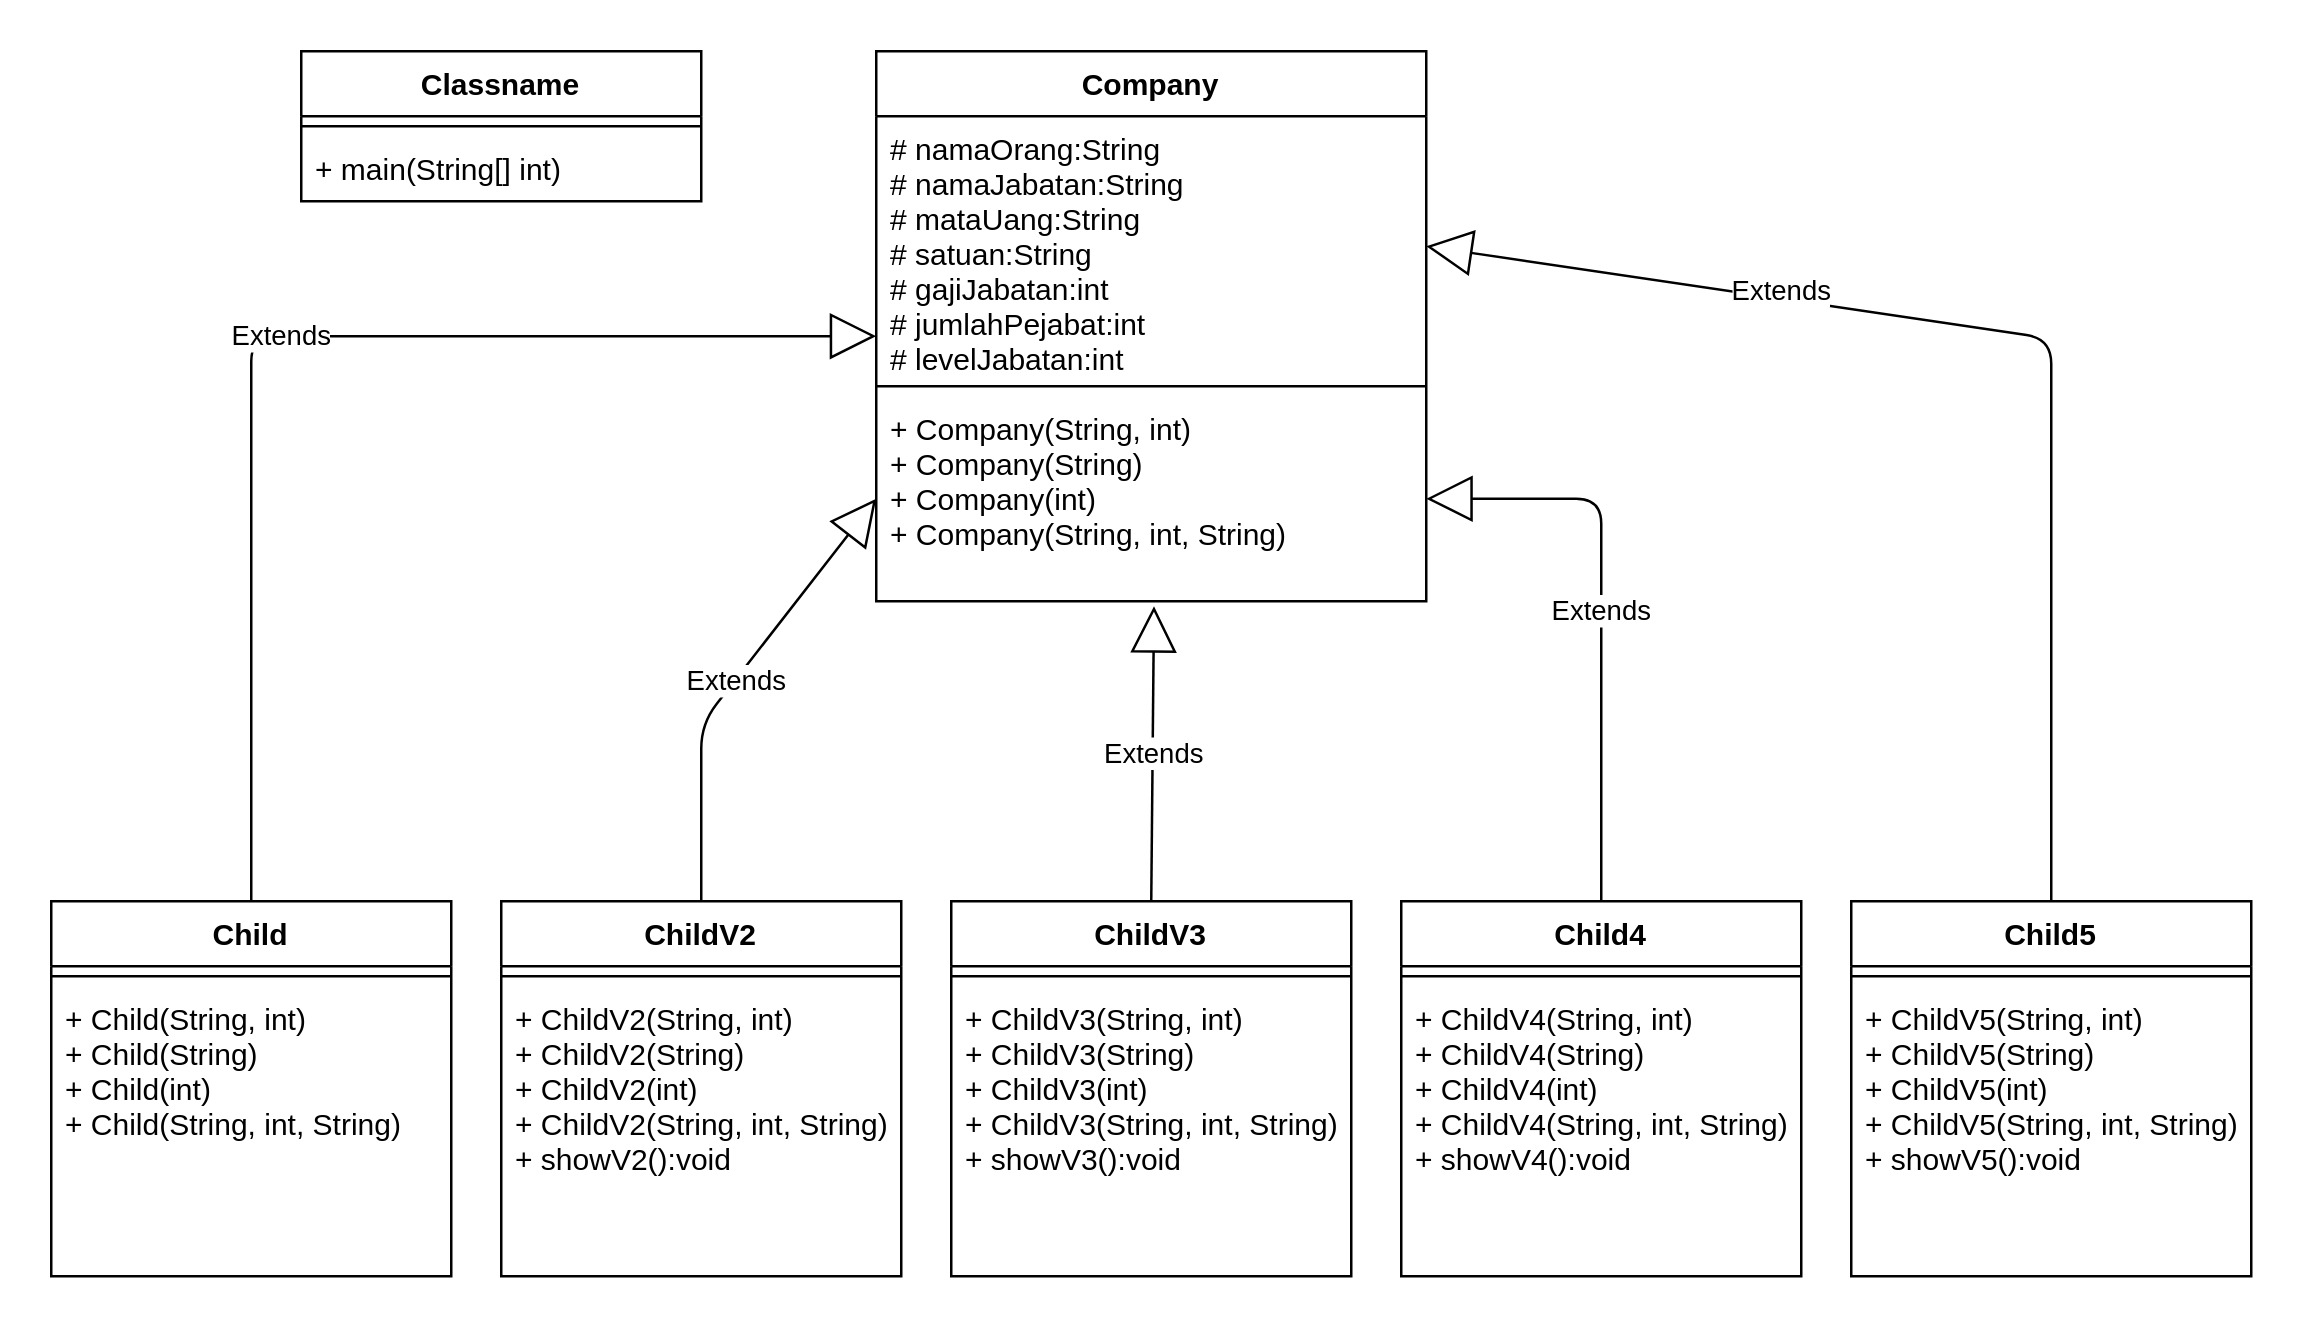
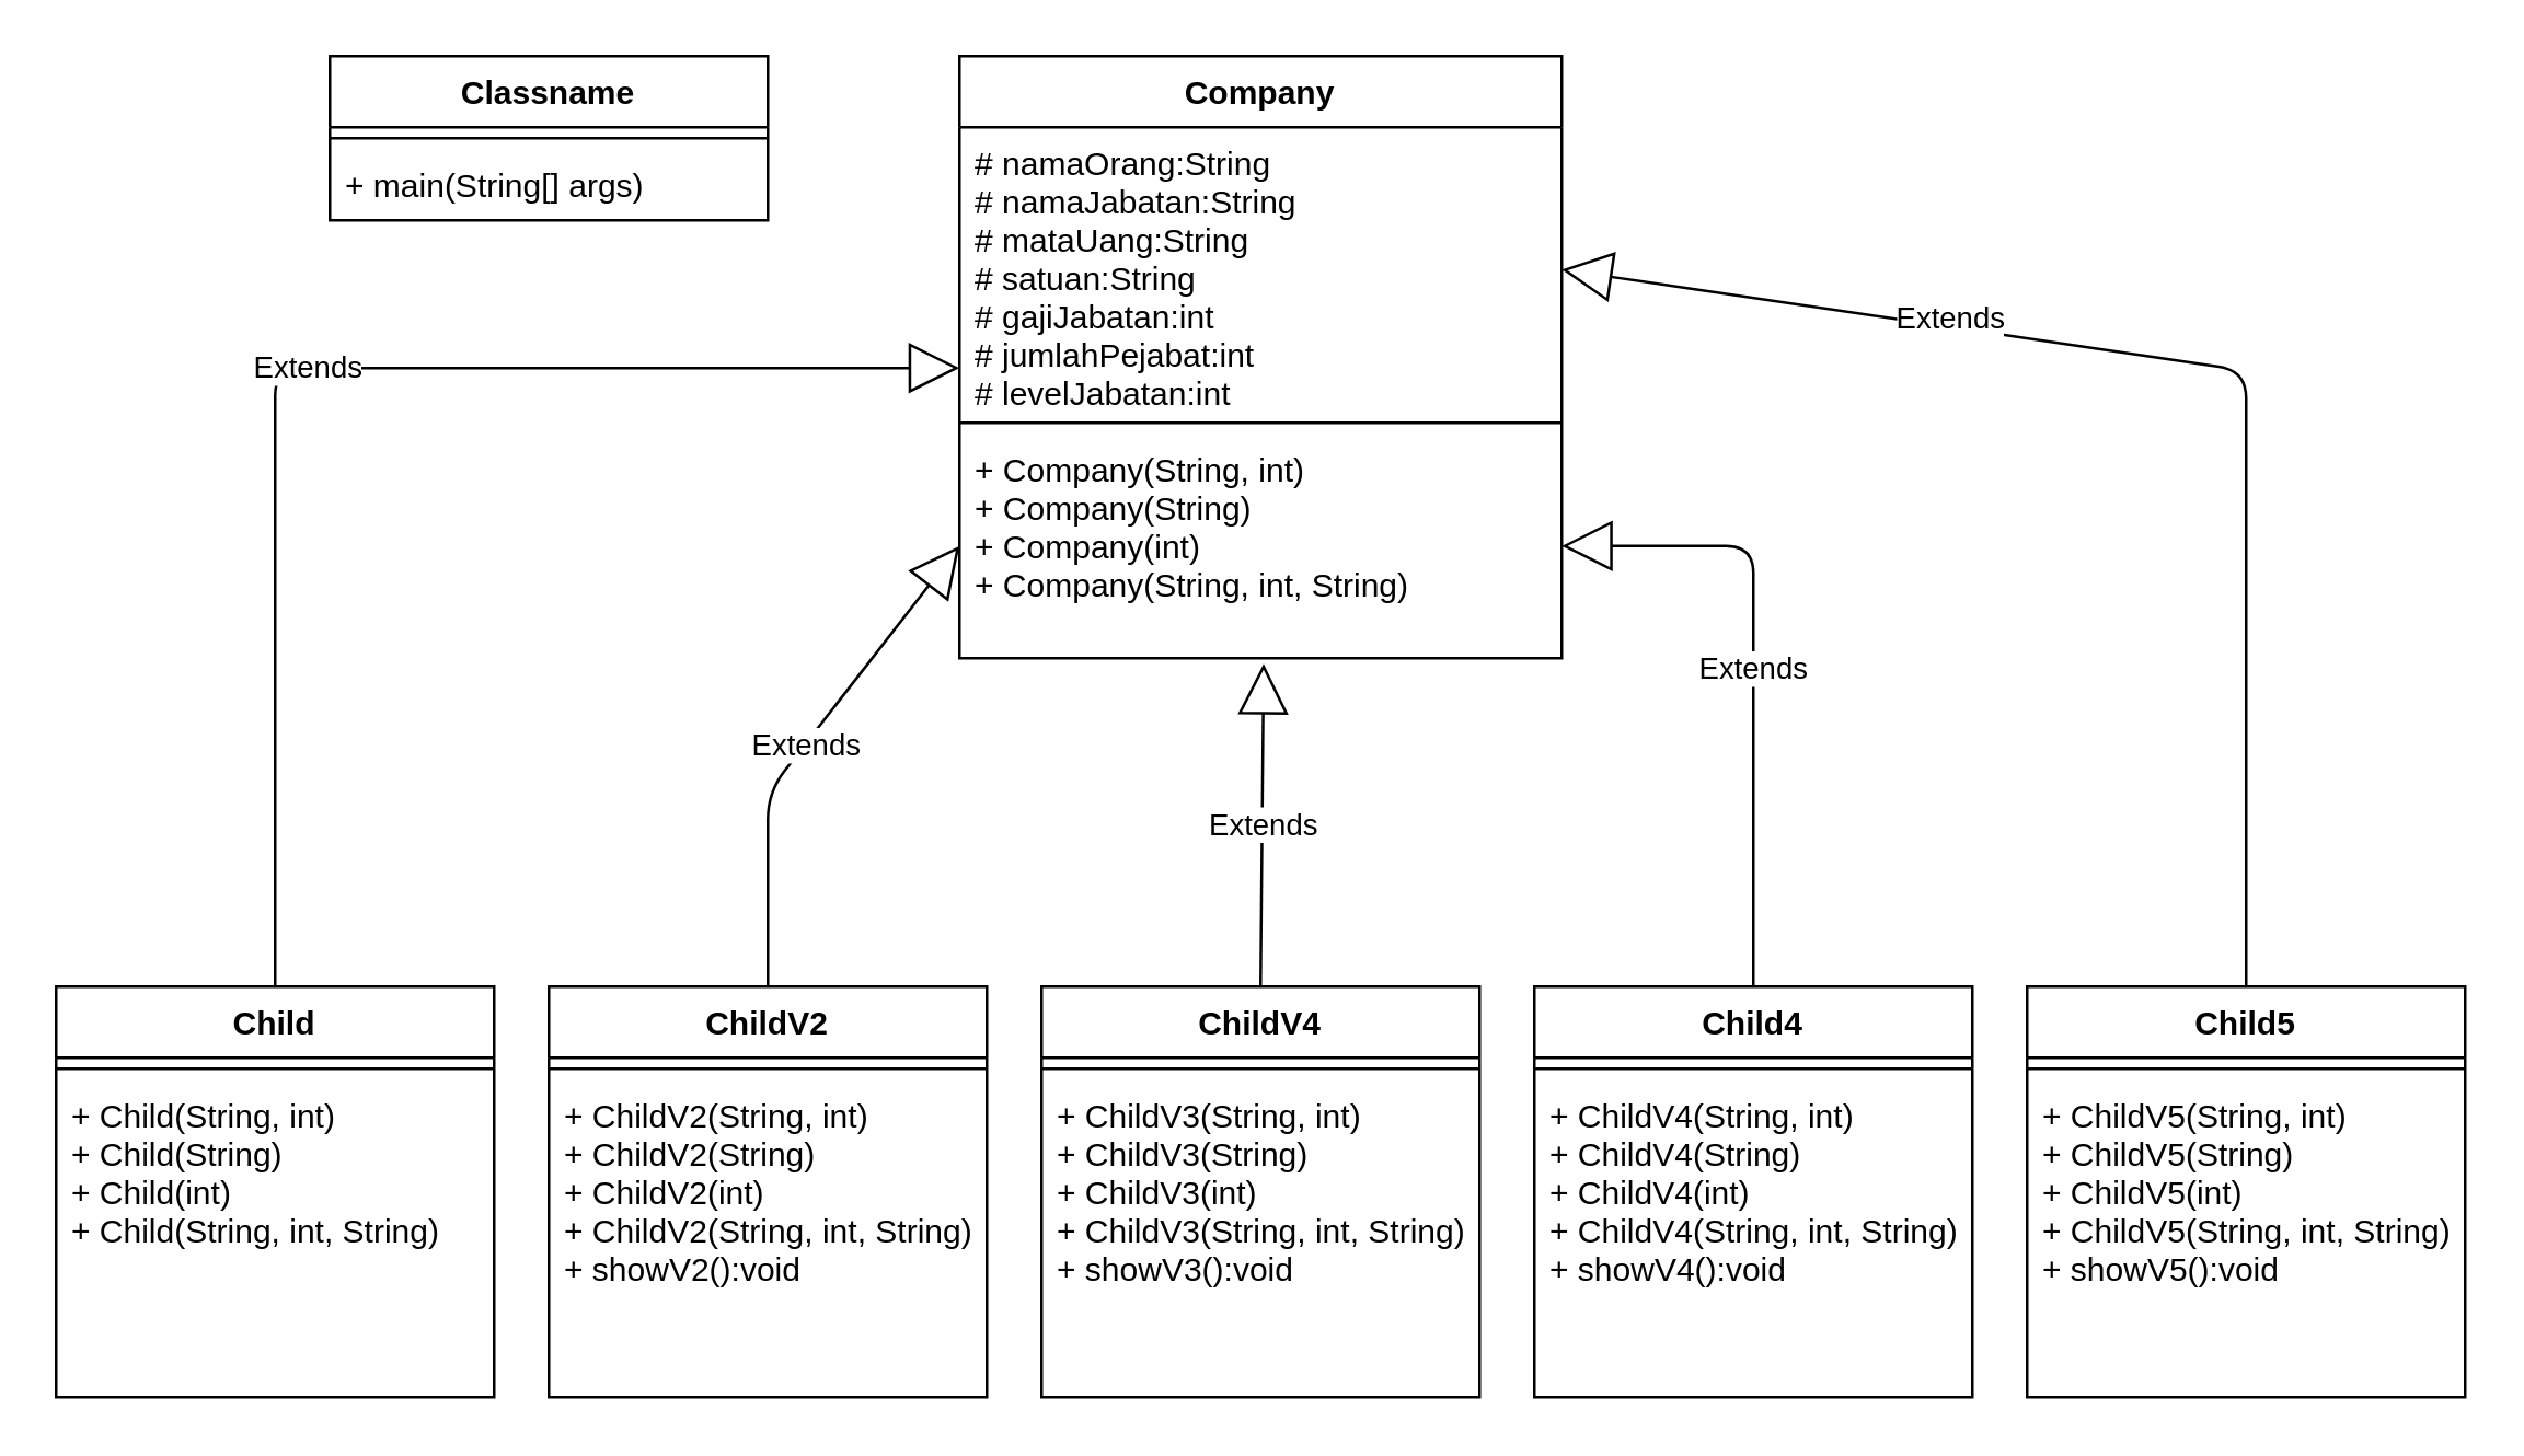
  <mxCell id="0" />
  <mxCell id="1" parent="0" />
  <mxCell id="2" value="Company" style="swimlane;fontStyle=1;align=center;verticalAlign=top;childLayout=stackLayout;horizontal=1;startSize=26;horizontalStack=0;resizeParent=1;resizeParentMax=0;resizeLast=0;collapsible=1;marginBottom=0;" vertex="1" parent="1"><mxGeometry x="350" y="20" width="220" height="220" as="geometry" /></mxCell>
  <mxCell id="3" value="# namaOrang:String&#10;# namaJabatan:String&#10;# mataUang:String&#10;# satuan:String&#10;# gajiJabatan:int&#10;# jumlahPejabat:int&#10;# levelJabatan:int" style="text;strokeColor=none;fillColor=none;align=left;verticalAlign=top;spacingLeft=4;spacingRight=4;overflow=hidden;rotatable=0;points=[[0,0.5],[1,0.5]];portConstraint=eastwest;" vertex="1" parent="2"><mxGeometry y="26" width="220" height="104" as="geometry" /></mxCell>
  <mxCell id="4" value="" style="line;strokeWidth=1;fillColor=none;align=left;verticalAlign=middle;spacingTop=-1;spacingLeft=3;spacingRight=3;rotatable=0;labelPosition=right;points=[];portConstraint=eastwest;" vertex="1" parent="2"><mxGeometry y="130" width="220" height="8" as="geometry" /></mxCell>
  <mxCell id="5" value="+ Company(String, int)&#10;+ Company(String)&#10;+ Company(int)&#10;+ Company(String, int, String)" style="text;strokeColor=none;fillColor=none;align=left;verticalAlign=top;spacingLeft=4;spacingRight=4;overflow=hidden;rotatable=0;points=[[0,0.5],[1,0.5]];portConstraint=eastwest;" vertex="1" parent="2"><mxGeometry y="138" width="220" height="82" as="geometry" /></mxCell>
  <mxCell id="6" value="ChildV2" style="swimlane;fontStyle=1;align=center;verticalAlign=top;childLayout=stackLayout;horizontal=1;startSize=26;horizontalStack=0;resizeParent=1;resizeParentMax=0;resizeLast=0;collapsible=1;marginBottom=0;" vertex="1" parent="1"><mxGeometry x="200" y="360" width="160" height="150" as="geometry" /></mxCell>
  <mxCell id="7" value="" style="line;strokeWidth=1;fillColor=none;align=left;verticalAlign=middle;spacingTop=-1;spacingLeft=3;spacingRight=3;rotatable=0;labelPosition=right;points=[];portConstraint=eastwest;" vertex="1" parent="6"><mxGeometry y="26" width="160" height="8" as="geometry" /></mxCell>
  <mxCell id="8" value="+ ChildV2(String, int)&#10;+ ChildV2(String)&#10;+ ChildV2(int)&#10;+ ChildV2(String, int, String)&#10;+ showV2():void" style="text;strokeColor=none;fillColor=none;align=left;verticalAlign=top;spacingLeft=4;spacingRight=4;overflow=hidden;rotatable=0;points=[[0,0.5],[1,0.5]];portConstraint=eastwest;" vertex="1" parent="6"><mxGeometry y="34" width="160" height="116" as="geometry" /></mxCell>
  <mxCell id="9" value="Child" style="swimlane;fontStyle=1;align=center;verticalAlign=top;childLayout=stackLayout;horizontal=1;startSize=26;horizontalStack=0;resizeParent=1;resizeParentMax=0;resizeLast=0;collapsible=1;marginBottom=0;" vertex="1" parent="1"><mxGeometry x="20" y="360" width="160" height="150" as="geometry" /></mxCell>
  <mxCell id="10" value="" style="line;strokeWidth=1;fillColor=none;align=left;verticalAlign=middle;spacingTop=-1;spacingLeft=3;spacingRight=3;rotatable=0;labelPosition=right;points=[];portConstraint=eastwest;" vertex="1" parent="9"><mxGeometry y="26" width="160" height="8" as="geometry" /></mxCell>
  <mxCell id="11" value="+ Child(String, int)&#10;+ Child(String)&#10;+ Child(int)&#10;+ Child(String, int, String)" style="text;strokeColor=none;fillColor=none;align=left;verticalAlign=top;spacingLeft=4;spacingRight=4;overflow=hidden;rotatable=0;points=[[0,0.5],[1,0.5]];portConstraint=eastwest;" vertex="1" parent="9"><mxGeometry y="34" width="160" height="116" as="geometry" /></mxCell>
- <mxCell id="12" value="ChildV3" style="swimlane;fontStyle=1;align=center;verticalAlign=top;childLayout=stackLayout;horizontal=1;startSize=26;horizontalStack=0;resizeParent=1;resizeParentMax=0;resizeLast=0;collapsible=1;marginBottom=0;" vertex="1" parent="1"><mxGeometry x="380" y="360" width="160" height="150" as="geometry" /></mxCell>
+ <mxCell id="12" value="ChildV4" style="swimlane;fontStyle=1;align=center;verticalAlign=top;childLayout=stackLayout;horizontal=1;startSize=26;horizontalStack=0;resizeParent=1;resizeParentMax=0;resizeLast=0;collapsible=1;marginBottom=0;" vertex="1" parent="1"><mxGeometry x="380" y="360" width="160" height="150" as="geometry" /></mxCell>
  <mxCell id="13" value="" style="line;strokeWidth=1;fillColor=none;align=left;verticalAlign=middle;spacingTop=-1;spacingLeft=3;spacingRight=3;rotatable=0;labelPosition=right;points=[];portConstraint=eastwest;" vertex="1" parent="12"><mxGeometry y="26" width="160" height="8" as="geometry" /></mxCell>
  <mxCell id="14" value="+ ChildV3(String, int)&#10;+ ChildV3(String)&#10;+ ChildV3(int)&#10;+ ChildV3(String, int, String)&#10;+ showV3():void" style="text;strokeColor=none;fillColor=none;align=left;verticalAlign=top;spacingLeft=4;spacingRight=4;overflow=hidden;rotatable=0;points=[[0,0.5],[1,0.5]];portConstraint=eastwest;" vertex="1" parent="12"><mxGeometry y="34" width="160" height="116" as="geometry" /></mxCell>
  <mxCell id="15" value="Child4" style="swimlane;fontStyle=1;align=center;verticalAlign=top;childLayout=stackLayout;horizontal=1;startSize=26;horizontalStack=0;resizeParent=1;resizeParentMax=0;resizeLast=0;collapsible=1;marginBottom=0;" vertex="1" parent="1"><mxGeometry x="560" y="360" width="160" height="150" as="geometry" /></mxCell>
  <mxCell id="16" value="" style="line;strokeWidth=1;fillColor=none;align=left;verticalAlign=middle;spacingTop=-1;spacingLeft=3;spacingRight=3;rotatable=0;labelPosition=right;points=[];portConstraint=eastwest;" vertex="1" parent="15"><mxGeometry y="26" width="160" height="8" as="geometry" /></mxCell>
  <mxCell id="17" value="+ ChildV4(String, int)&#10;+ ChildV4(String)&#10;+ ChildV4(int)&#10;+ ChildV4(String, int, String)&#10;+ showV4():void" style="text;strokeColor=none;fillColor=none;align=left;verticalAlign=top;spacingLeft=4;spacingRight=4;overflow=hidden;rotatable=0;points=[[0,0.5],[1,0.5]];portConstraint=eastwest;" vertex="1" parent="15"><mxGeometry y="34" width="160" height="116" as="geometry" /></mxCell>
  <mxCell id="18" value="Child5" style="swimlane;fontStyle=1;align=center;verticalAlign=top;childLayout=stackLayout;horizontal=1;startSize=26;horizontalStack=0;resizeParent=1;resizeParentMax=0;resizeLast=0;collapsible=1;marginBottom=0;" vertex="1" parent="1"><mxGeometry x="740" y="360" width="160" height="150" as="geometry" /></mxCell>
  <mxCell id="19" value="" style="line;strokeWidth=1;fillColor=none;align=left;verticalAlign=middle;spacingTop=-1;spacingLeft=3;spacingRight=3;rotatable=0;labelPosition=right;points=[];portConstraint=eastwest;" vertex="1" parent="18"><mxGeometry y="26" width="160" height="8" as="geometry" /></mxCell>
  <mxCell id="20" value="+ ChildV5(String, int)&#10;+ ChildV5(String)&#10;+ ChildV5(int)&#10;+ ChildV5(String, int, String)&#10;+ showV5():void" style="text;strokeColor=none;fillColor=none;align=left;verticalAlign=top;spacingLeft=4;spacingRight=4;overflow=hidden;rotatable=0;points=[[0,0.5],[1,0.5]];portConstraint=eastwest;" vertex="1" parent="18"><mxGeometry y="34" width="160" height="116" as="geometry" /></mxCell>
  <mxCell id="21" value="Extends" style="endArrow=block;endSize=16;endFill=0;html=1;exitX=0.5;exitY=0;exitDx=0;exitDy=0;entryX=0;entryY=0.846;entryDx=0;entryDy=0;entryPerimeter=0;" edge="1" parent="1" source="9" target="3"><mxGeometry width="160" relative="1" as="geometry"><mxPoint x="10" y="250" as="sourcePoint" /><mxPoint x="170" y="250" as="targetPoint" /><Array as="points"><mxPoint x="100" y="134" /></Array></mxGeometry></mxCell>
  <mxCell id="22" value="Extends" style="endArrow=block;endSize=16;endFill=0;html=1;entryX=0;entryY=0.5;entryDx=0;entryDy=0;exitX=0.5;exitY=0;exitDx=0;exitDy=0;" edge="1" parent="1" source="6" target="5"><mxGeometry width="160" relative="1" as="geometry"><mxPoint x="190" y="340" as="sourcePoint" /><mxPoint x="350" y="340" as="targetPoint" /><Array as="points"><mxPoint x="280" y="289" /></Array></mxGeometry></mxCell>
  <mxCell id="23" value="Extends" style="endArrow=block;endSize=16;endFill=0;html=1;entryX=1;entryY=0.5;entryDx=0;entryDy=0;exitX=0.5;exitY=0;exitDx=0;exitDy=0;" edge="1" parent="1" source="15" target="5"><mxGeometry width="160" relative="1" as="geometry"><mxPoint x="480" y="560" as="sourcePoint" /><mxPoint x="640" y="560" as="targetPoint" /><Array as="points"><mxPoint x="640" y="289" /><mxPoint x="640" y="199" /></Array></mxGeometry></mxCell>
  <mxCell id="24" value="Extends" style="endArrow=block;endSize=16;endFill=0;html=1;exitX=0.5;exitY=0;exitDx=0;exitDy=0;entryX=1;entryY=0.5;entryDx=0;entryDy=0;" edge="1" parent="1" source="18" target="3"><mxGeometry x="0.401" y="-3" width="160" relative="1" as="geometry"><mxPoint x="740" y="270" as="sourcePoint" /><mxPoint x="900" y="270" as="targetPoint" /><Array as="points"><mxPoint x="820" y="135" /></Array><mxPoint as="offset" /></mxGeometry></mxCell>
  <mxCell id="25" value="Extends" style="endArrow=block;endSize=16;endFill=0;html=1;entryX=0.505;entryY=1.024;entryDx=0;entryDy=0;entryPerimeter=0;exitX=0.5;exitY=0;exitDx=0;exitDy=0;" edge="1" parent="1" source="12" target="5"><mxGeometry width="160" relative="1" as="geometry"><mxPoint x="410" y="580" as="sourcePoint" /><mxPoint x="570" y="580" as="targetPoint" /></mxGeometry></mxCell>
  <mxCell id="26" value="Classname" style="swimlane;fontStyle=1;align=center;verticalAlign=top;childLayout=stackLayout;horizontal=1;startSize=26;horizontalStack=0;resizeParent=1;resizeParentMax=0;resizeLast=0;collapsible=1;marginBottom=0;" vertex="1" parent="1"><mxGeometry x="120" y="20" width="160" height="60" as="geometry" /></mxCell>
  <mxCell id="27" value="" style="line;strokeWidth=1;fillColor=none;align=left;verticalAlign=middle;spacingTop=-1;spacingLeft=3;spacingRight=3;rotatable=0;labelPosition=right;points=[];portConstraint=eastwest;" vertex="1" parent="26"><mxGeometry y="26" width="160" height="8" as="geometry" /></mxCell>
- <mxCell id="28" value="+ main(String[] int)" style="text;strokeColor=none;fillColor=none;align=left;verticalAlign=top;spacingLeft=4;spacingRight=4;overflow=hidden;rotatable=0;points=[[0,0.5],[1,0.5]];portConstraint=eastwest;" vertex="1" parent="26"><mxGeometry y="34" width="160" height="26" as="geometry" /></mxCell>
+ <mxCell id="28" value="+ main(String[] args)" style="text;strokeColor=none;fillColor=none;align=left;verticalAlign=top;spacingLeft=4;spacingRight=4;overflow=hidden;rotatable=0;points=[[0,0.5],[1,0.5]];portConstraint=eastwest;" vertex="1" parent="26"><mxGeometry y="34" width="160" height="26" as="geometry" /></mxCell>
